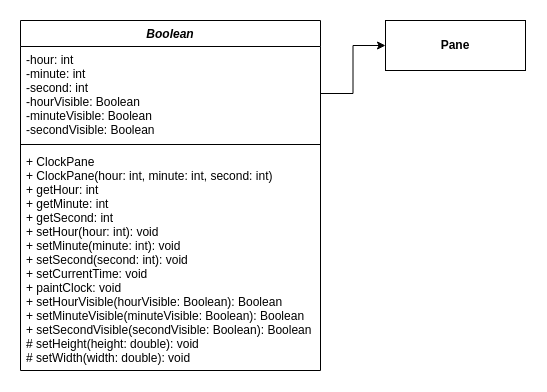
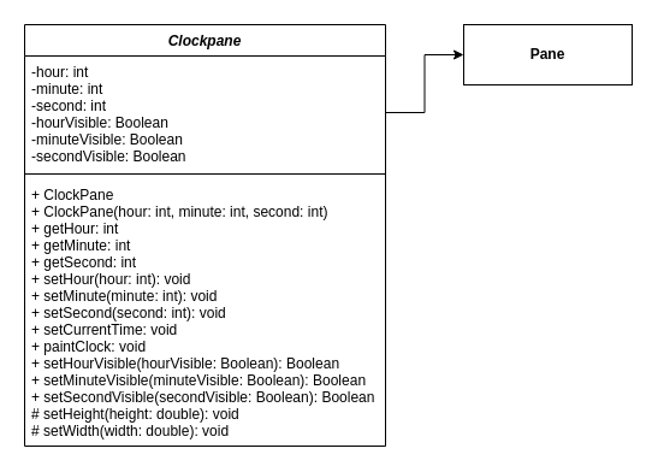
  <mxCell id="0" />
  <mxCell id="1" parent="0" />
- <mxCell id="2" value="Boolean" style="swimlane;fontStyle=3;align=center;verticalAlign=top;childLayout=stackLayout;horizontal=1;startSize=26;horizontalStack=0;resizeParent=1;resizeParentMax=0;resizeLast=0;collapsible=1;marginBottom=0;" vertex="1" parent="1"><mxGeometry x="20" y="20" width="300" height="350" as="geometry" /></mxCell>
+ <mxCell id="2" value="Clockpane" style="swimlane;fontStyle=3;align=center;verticalAlign=top;childLayout=stackLayout;horizontal=1;startSize=26;horizontalStack=0;resizeParent=1;resizeParentMax=0;resizeLast=0;collapsible=1;marginBottom=0;" vertex="1" parent="1"><mxGeometry x="20" y="20" width="300" height="350" as="geometry" /></mxCell>
  <mxCell id="3" value="-hour: int&#10;-minute: int&#10;-second: int&#10;-hourVisible: Boolean&#10;-minuteVisible: Boolean&#10;-secondVisible: Boolean" style="text;strokeColor=none;fillColor=none;align=left;verticalAlign=top;spacingLeft=4;spacingRight=4;overflow=hidden;rotatable=0;points=[[0,0.5],[1,0.5]];portConstraint=eastwest;" vertex="1" parent="2"><mxGeometry y="26" width="300" height="94" as="geometry" /></mxCell>
  <mxCell id="4" value="" style="line;strokeWidth=1;fillColor=none;align=left;verticalAlign=middle;spacingTop=-1;spacingLeft=3;spacingRight=3;rotatable=0;labelPosition=right;points=[];portConstraint=eastwest;" vertex="1" parent="2"><mxGeometry y="120" width="300" height="8" as="geometry" /></mxCell>
  <mxCell id="5" value="+ ClockPane&#10;+ ClockPane(hour: int, minute: int, second: int)&#10;+ getHour: int&#10;+ getMinute: int&#10;+ getSecond: int&#10;+ setHour(hour: int): void&#10;+ setMinute(minute: int): void&#10;+ setSecond(second: int): void&#10;+ setCurrentTime: void&#10;+ paintClock: void&#10;+ setHourVisible(hourVisible: Boolean): Boolean&#10;+ setMinuteVisible(minuteVisible: Boolean): Boolean&#10;+ setSecondVisible(secondVisible: Boolean): Boolean&#10;# setHeight(height: double): void&#10;# setWidth(width: double): void&#10;&#10;" style="text;strokeColor=none;fillColor=none;align=left;verticalAlign=top;spacingLeft=4;spacingRight=4;overflow=hidden;rotatable=0;points=[[0,0.5],[1,0.5]];portConstraint=eastwest;" vertex="1" parent="2"><mxGeometry y="128" width="300" height="222" as="geometry" /></mxCell>
  <mxCell id="6" value="&lt;p style=&quot;margin: 0px ; margin-top: 4px ; text-align: center&quot;&gt;&lt;br&gt;&lt;b&gt;Pane&lt;/b&gt;&lt;/p&gt;" style="verticalAlign=top;align=left;overflow=fill;fontSize=12;fontFamily=Helvetica;html=1;" vertex="1" parent="1"><mxGeometry x="385" y="20" width="140" height="50" as="geometry" /></mxCell>
  <mxCell id="7" style="edgeStyle=orthogonalEdgeStyle;rounded=0;orthogonalLoop=1;jettySize=auto;html=1;exitX=1;exitY=0.5;exitDx=0;exitDy=0;entryX=0;entryY=0.5;entryDx=0;entryDy=0;" edge="1" parent="1" source="3" target="6"><mxGeometry relative="1" as="geometry" /></mxCell>
